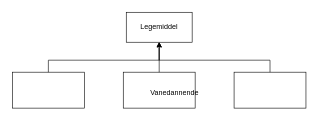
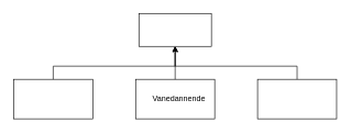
  <mxCell id="0" />
  <mxCell id="1" parent="0" />
  <mxCell id="2" value="" style="rounded=0;whiteSpace=wrap;html=1;" parent="1" vertex="1"><mxGeometry x="210" y="20" width="110" height="50" as="geometry" /></mxCell>
- <mxCell id="3" value="Legemiddel" style="text;html=1;strokeColor=none;fillColor=none;align=center;verticalAlign=middle;whiteSpace=wrap;rounded=0;" parent="1" vertex="1"><mxGeometry x="235" y="30" width="60" height="30" as="geometry" /></mxCell>
  <mxCell id="4" value="" style="rounded=0;whiteSpace=wrap;html=1;" parent="1" vertex="1"><mxGeometry x="20" y="120" width="120" height="60" as="geometry" /></mxCell>
  <mxCell id="5" value="" style="rounded=0;whiteSpace=wrap;html=1;" parent="1" vertex="1"><mxGeometry x="205" y="120" width="120" height="60" as="geometry" /></mxCell>
- <mxCell id="6" value="Vanedannende" style="text;html=1;strokeColor=none;fillColor=none;align=center;verticalAlign=middle;whiteSpace=wrap;rounded=0;" parent="1" vertex="1"><mxGeometry x="261" y="140" width="60" height="30" as="geometry" /></mxCell>
+ <mxCell id="6" value="Vanedannende" style="text;html=1;strokeColor=none;fillColor=none;align=center;verticalAlign=middle;whiteSpace=wrap;rounded=0;" parent="1" vertex="1"><mxGeometry x="241" y="135" width="60" height="30" as="geometry" /></mxCell>
  <mxCell id="7" value="" style="rounded=0;whiteSpace=wrap;html=1;" parent="1" vertex="1"><mxGeometry x="390" y="120" width="120" height="60" as="geometry" /></mxCell>
  <mxCell id="8" value="" style="endArrow=classic;html=1;rounded=0;entryX=0.5;entryY=1;entryDx=0;entryDy=0;exitX=0.5;exitY=0;exitDx=0;exitDy=0;" edge="1" parent="1" source="4" target="2"><mxGeometry width="50" height="50" relative="1" as="geometry"><mxPoint x="100" y="250" as="sourcePoint" /><mxPoint x="150" y="200" as="targetPoint" /><Array as="points"><mxPoint x="80" y="100" /><mxPoint x="265" y="100" /></Array></mxGeometry></mxCell>
  <mxCell id="9" value="" style="endArrow=classic;html=1;rounded=0;entryX=0.5;entryY=1;entryDx=0;entryDy=0;exitX=0.5;exitY=0;exitDx=0;exitDy=0;" edge="1" parent="1" source="7" target="2"><mxGeometry width="50" height="50" relative="1" as="geometry"><mxPoint x="400" y="100" as="sourcePoint" /><mxPoint x="450" y="50" as="targetPoint" /><Array as="points"><mxPoint x="450" y="100" /><mxPoint x="265" y="100" /></Array></mxGeometry></mxCell>
  <mxCell id="10" value="" style="endArrow=classic;html=1;rounded=0;entryX=0.5;entryY=1;entryDx=0;entryDy=0;exitX=0.5;exitY=0;exitDx=0;exitDy=0;" edge="1" parent="1" source="5" target="2"><mxGeometry width="50" height="50" relative="1" as="geometry"><mxPoint x="180" y="250" as="sourcePoint" /><mxPoint x="230" y="200" as="targetPoint" /></mxGeometry></mxCell>
